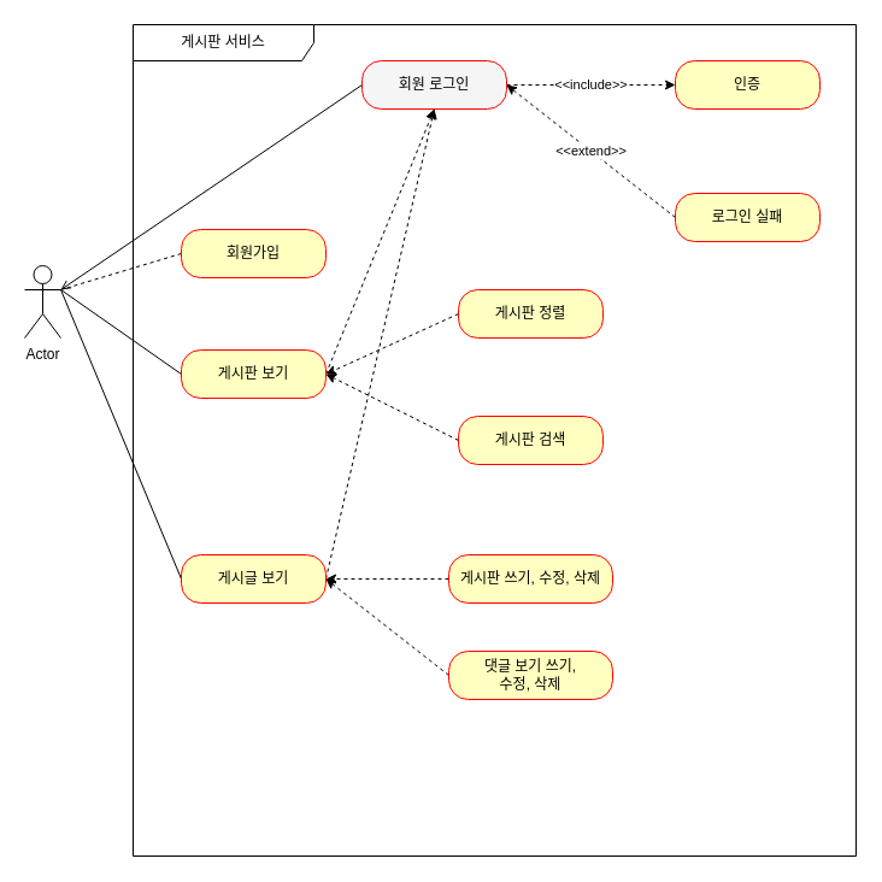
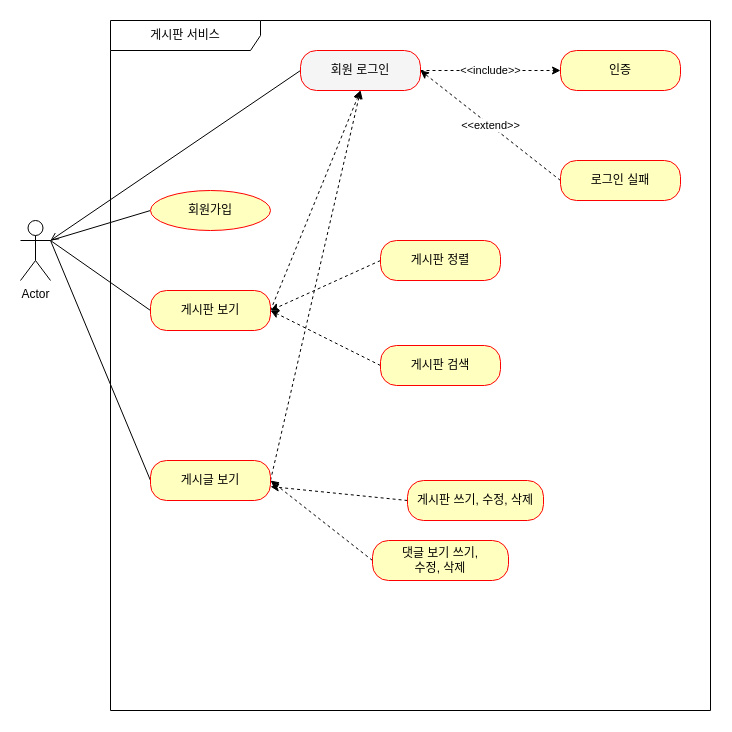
  <mxCell id="0" />
  <mxCell id="1" parent="0" />
  <mxCell id="2" value="게시판 서비스" style="shape=umlFrame;whiteSpace=wrap;html=1;pointerEvents=0;width=150;height=30;" vertex="1" parent="1"><mxGeometry x="110" y="20" width="600" height="690" as="geometry" /></mxCell>
- <mxCell id="3" style="rounded=0;orthogonalLoop=1;jettySize=auto;html=1;exitX=0;exitY=0.5;exitDx=0;exitDy=0;entryX=1;entryY=0.333;entryDx=0;entryDy=0;entryPerimeter=0;endArrow=none;endFill=0;dashed=1;" edge="1" parent="1" source="4" target="25"><mxGeometry relative="1" as="geometry" /></mxCell>
- <mxCell id="4" value="회원가입" style="rounded=1;whiteSpace=wrap;html=1;arcSize=40;fontColor=#000000;fillColor=#ffffc0;strokeColor=#ff0000;" vertex="1" parent="1"><mxGeometry x="150" y="190" width="120" height="40" as="geometry" /></mxCell>
+ <mxCell id="3" style="rounded=0;orthogonalLoop=1;jettySize=auto;html=1;exitX=0;exitY=0.5;exitDx=0;exitDy=0;entryX=1;entryY=0.333;entryDx=0;entryDy=0;entryPerimeter=0;endArrow=none;endFill=0;" edge="1" parent="1" source="4" target="25"><mxGeometry relative="1" as="geometry" /></mxCell>
+ <mxCell id="4" value="회원가입" style="ellipse;whiteSpace=wrap;html=1;arcSize=40;fontColor=#000000;fillColor=#ffffc0;strokeColor=#ff0000;" vertex="1" parent="1"><mxGeometry x="150" y="190" width="120" height="40" as="geometry" /></mxCell>
  <mxCell id="5" style="rounded=0;orthogonalLoop=1;jettySize=auto;html=1;exitX=0;exitY=0.5;exitDx=0;exitDy=0;endArrow=none;endFill=0;" edge="1" parent="1" source="7"><mxGeometry relative="1" as="geometry"><mxPoint x="50" y="240" as="targetPoint" /></mxGeometry></mxCell>
  <mxCell id="6" style="edgeStyle=none;rounded=0;orthogonalLoop=1;jettySize=auto;html=1;exitX=1;exitY=0.5;exitDx=0;exitDy=0;entryX=0.5;entryY=1;entryDx=0;entryDy=0;dashed=1;" edge="1" parent="1" source="7" target="13"><mxGeometry relative="1" as="geometry" /></mxCell>
  <mxCell id="7" value="게시판 보기" style="rounded=1;whiteSpace=wrap;html=1;arcSize=40;fontColor=#000000;fillColor=#ffffc0;strokeColor=#ff0000;" vertex="1" parent="1"><mxGeometry x="150" y="290" width="120" height="40" as="geometry" /></mxCell>
  <mxCell id="8" style="rounded=0;orthogonalLoop=1;jettySize=auto;html=1;exitX=0;exitY=0.5;exitDx=0;exitDy=0;endArrow=none;endFill=0;entryX=1;entryY=0.333;entryDx=0;entryDy=0;entryPerimeter=0;" edge="1" parent="1" source="10" target="25"><mxGeometry relative="1" as="geometry"><mxPoint x="50" y="250" as="targetPoint" /></mxGeometry></mxCell>
  <mxCell id="9" style="edgeStyle=none;rounded=0;orthogonalLoop=1;jettySize=auto;html=1;exitX=1;exitY=0.5;exitDx=0;exitDy=0;dashed=1;" edge="1" parent="1" source="10"><mxGeometry relative="1" as="geometry"><mxPoint x="360" y="90" as="targetPoint" /></mxGeometry></mxCell>
  <mxCell id="10" value="게시글 보기" style="rounded=1;whiteSpace=wrap;html=1;arcSize=40;fontColor=#000000;fillColor=#ffffc0;strokeColor=#ff0000;" vertex="1" parent="1"><mxGeometry x="150" y="460" width="120" height="40" as="geometry" /></mxCell>
  <mxCell id="11" style="rounded=0;orthogonalLoop=1;jettySize=auto;html=1;exitX=0;exitY=0.5;exitDx=0;exitDy=0;entryX=1;entryY=0.333;entryDx=0;entryDy=0;entryPerimeter=0;endArrow=open;endFill=0;" edge="1" parent="1" source="13" target="25"><mxGeometry relative="1" as="geometry" /></mxCell>
  <mxCell id="12" value="&amp;lt;&amp;lt;include&amp;gt;&amp;gt;" style="rounded=0;orthogonalLoop=1;jettySize=auto;html=1;exitX=1;exitY=0.5;exitDx=0;exitDy=0;entryX=0;entryY=0.5;entryDx=0;entryDy=0;endArrow=classic;endFill=1;dashed=1;" edge="1" parent="1" source="13" target="14"><mxGeometry relative="1" as="geometry" /></mxCell>
  <mxCell id="13" value="회원 로그인" style="rounded=1;whiteSpace=wrap;html=1;arcSize=40;fontColor=#000000;fillColor=#f5f5f5;strokeColor=#ff0000;" vertex="1" parent="1"><mxGeometry x="300" y="50" width="120" height="40" as="geometry" /></mxCell>
  <mxCell id="14" value="인증" style="rounded=1;whiteSpace=wrap;html=1;arcSize=40;fontColor=#000000;fillColor=#ffffc0;strokeColor=#ff0000;" vertex="1" parent="1"><mxGeometry x="560" y="50" width="120" height="40" as="geometry" /></mxCell>
  <mxCell id="15" value="&amp;lt;&amp;lt;extend&amp;gt;&amp;gt;" style="rounded=0;orthogonalLoop=1;jettySize=auto;html=1;exitX=0;exitY=0.5;exitDx=0;exitDy=0;entryX=1;entryY=0.5;entryDx=0;entryDy=0;dashed=1;" edge="1" parent="1" source="16" target="13"><mxGeometry relative="1" as="geometry" /></mxCell>
  <mxCell id="16" value="로그인 실패" style="rounded=1;whiteSpace=wrap;html=1;arcSize=40;fontColor=#000000;fillColor=#ffffc0;strokeColor=#ff0000;" vertex="1" parent="1"><mxGeometry x="560" y="160" width="120" height="40" as="geometry" /></mxCell>
  <mxCell id="17" style="edgeStyle=none;rounded=0;orthogonalLoop=1;jettySize=auto;html=1;exitX=0;exitY=0.5;exitDx=0;exitDy=0;dashed=1;" edge="1" parent="1" source="18"><mxGeometry relative="1" as="geometry"><mxPoint x="270" y="310" as="targetPoint" /></mxGeometry></mxCell>
  <mxCell id="18" value="게시판 정렬" style="rounded=1;whiteSpace=wrap;html=1;arcSize=40;fontColor=#000000;fillColor=#ffffc0;strokeColor=#ff0000;" vertex="1" parent="1"><mxGeometry x="380" y="240" width="120" height="40" as="geometry" /></mxCell>
  <mxCell id="19" style="edgeStyle=none;rounded=0;orthogonalLoop=1;jettySize=auto;html=1;exitX=0;exitY=0.5;exitDx=0;exitDy=0;dashed=1;" edge="1" parent="1" source="20"><mxGeometry relative="1" as="geometry"><mxPoint x="270" y="310" as="targetPoint" /></mxGeometry></mxCell>
  <mxCell id="20" value="게시판 검색" style="rounded=1;whiteSpace=wrap;html=1;arcSize=40;fontColor=#000000;fillColor=#ffffc0;strokeColor=#ff0000;" vertex="1" parent="1"><mxGeometry x="380" y="345" width="120" height="40" as="geometry" /></mxCell>
  <mxCell id="21" style="edgeStyle=none;rounded=0;orthogonalLoop=1;jettySize=auto;html=1;exitX=0;exitY=0.5;exitDx=0;exitDy=0;dashed=1;" edge="1" parent="1" source="22" target="10"><mxGeometry relative="1" as="geometry" /></mxCell>
- <mxCell id="22" value="게시판 쓰기, 수정, 삭제" style="rounded=1;whiteSpace=wrap;html=1;arcSize=40;fontColor=#000000;fillColor=#ffffc0;strokeColor=#ff0000;" vertex="1" parent="1"><mxGeometry x="372" y="460" width="136" height="40" as="geometry" /></mxCell>
+ <mxCell id="22" value="게시판 쓰기, 수정, 삭제" style="rounded=1;whiteSpace=wrap;html=1;arcSize=40;fontColor=#000000;fillColor=#ffffc0;strokeColor=#ff0000;" vertex="1" parent="1"><mxGeometry x="407" y="480" width="136" height="40" as="geometry" /></mxCell>
  <mxCell id="23" style="edgeStyle=none;rounded=0;orthogonalLoop=1;jettySize=auto;html=1;exitX=0;exitY=0.5;exitDx=0;exitDy=0;dashed=1;" edge="1" parent="1" source="24"><mxGeometry relative="1" as="geometry"><mxPoint x="270" y="480" as="targetPoint" /></mxGeometry></mxCell>
  <mxCell id="24" value="댓글 보기 쓰기,&lt;br&gt;수정, 삭제" style="rounded=1;whiteSpace=wrap;html=1;arcSize=40;fontColor=#000000;fillColor=#ffffc0;strokeColor=#ff0000;" vertex="1" parent="1"><mxGeometry x="372" y="540" width="136" height="40" as="geometry" /></mxCell>
  <mxCell id="25" value="Actor" style="shape=umlActor;verticalLabelPosition=bottom;verticalAlign=top;html=1;" vertex="1" parent="1"><mxGeometry x="20" y="220" width="30" height="60" as="geometry" /></mxCell>
